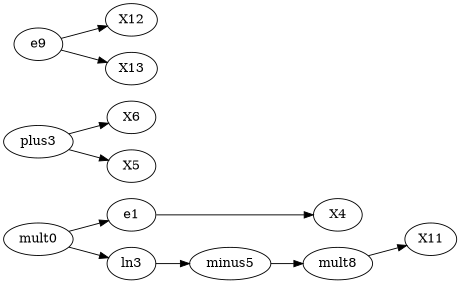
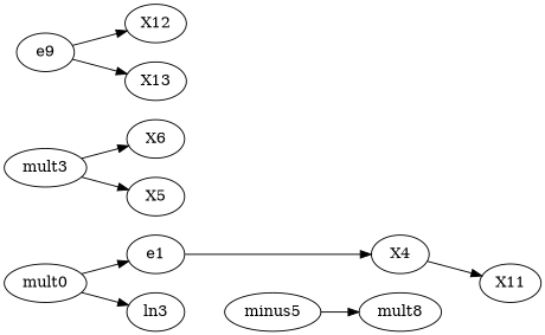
  digraph {
    rankdir=LR
    mult0
    e1
    n3 [label=ln3]
    X4
    minus5
-   plus3
+   plus3 [label=mult3]
    X6
    n8 [label=X5]
    mult8
    X11
    e9
    X12
    X13
    mult0 -> e1
    mult0 -> n3
    e1 -> X4
-   n3 -> minus5
    minus5 -> mult8
    plus3 -> X6
    plus3 -> n8
-   mult8 -> X11
+   X4 -> X11
    e9 -> X12
    e9 -> X13
  }
